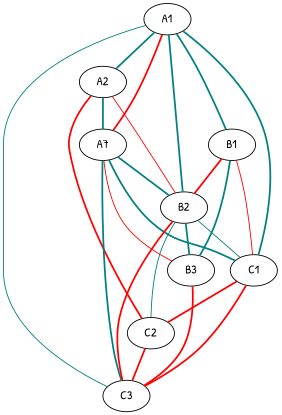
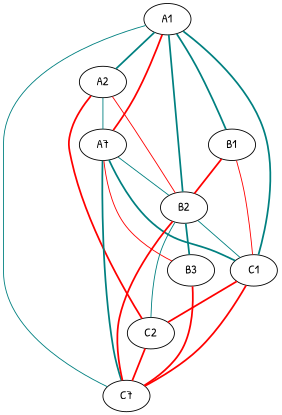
  graph {
    fontname="Patrick Hand"
    node [fontname="Patrick Hand"]
    edge [color=teal fontname="Patrick Hand" style=bold]
    A1
    A2
    n3 [label=A7]
    B1
    B2
    C1
-   C3
+   C3 [label=C7]
    C2
    B3
    A1 -- A2
    A1 -- n3 [color=red]
    A1 -- B1
    A1 -- B2
    A1 -- C1
    A1 -- C3 [style=solid]
-   A2 -- n3
+   A2 -- n3 [style=solid]
    A2 -- B2 [color=red style=solid]
    A2 -- C2 [color=red]
-   n3 -- B2
+   n3 -- B2 [style=solid]
    n3 -- C1
    n3 -- C3
    n3 -- B3 [color=red style=solid]
    B1 -- B2 [color=red]
    B1 -- C1 [color=red style=solid]
-   B1 -- B3
    B2 -- C1 [style=solid]
    B2 -- C3 [color=red]
    B2 -- C2 [style=solid]
    B2 -- B3
    C1 -- C3 [color=red]
    C1 -- C2 [color=red]
    C2 -- C3 [color=red]
    B3 -- C3 [color=red]
  }
